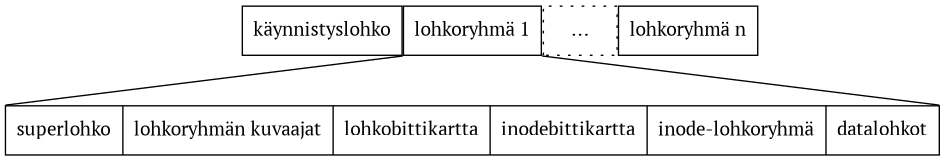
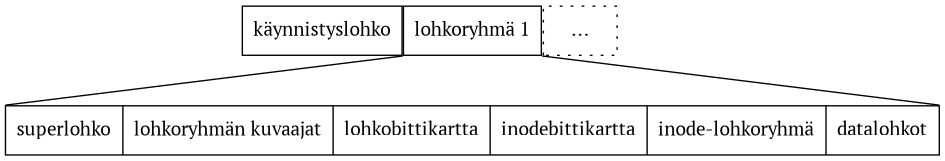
  digraph {
    fontname="PT Serif"
    fontsize=10
    nodesep=0
    ranksep=0.5
    splines=false
    node [fontname="PT Serif" shape=record]
    edge [arrowhead=none arrowtail=none fontname="PT Serif"]
    n1 [label="<f0> käynnistyslohko"]
    n2 [label="<f1> lohkoryhmä 1"]
    n3 [label="<g0> superlohko|<g1> lohkoryhmän kuvaajat |<g2> lohkobittikartta|<g3> inodebittikartta|<g4> inode-lohkoryhmä|<g5> datalohkot"]
    n4 [label="<f1> ..." style=dotted]
-   n5 [label="<f2> lohkoryhmä n"]
    n2 -> n3 [headport=nw tailport=sw]
    n2 -> n3 [headport=ne tailport=se]
  }
